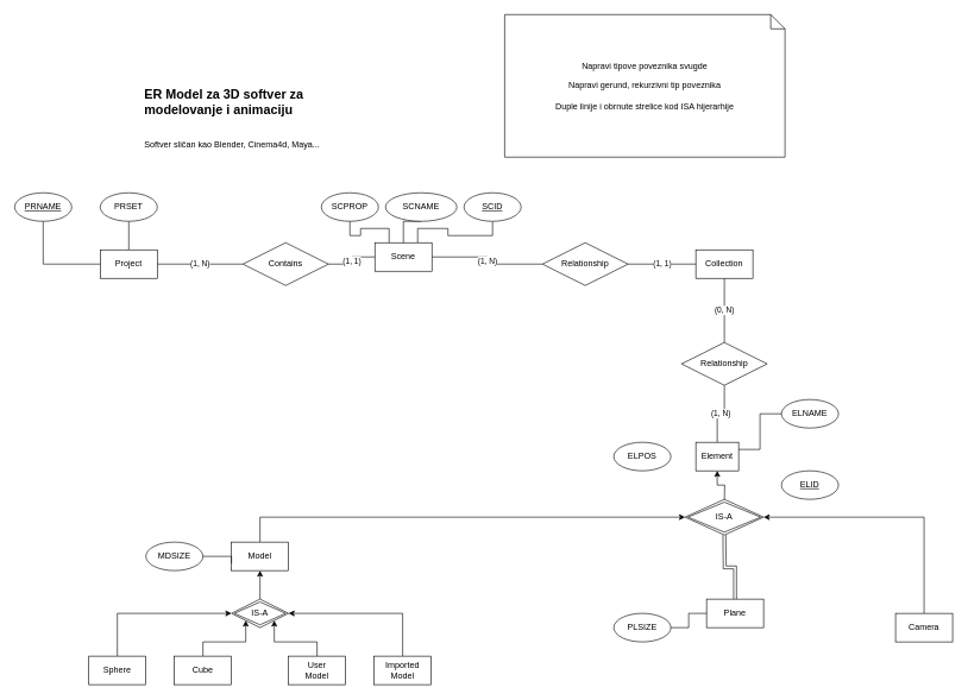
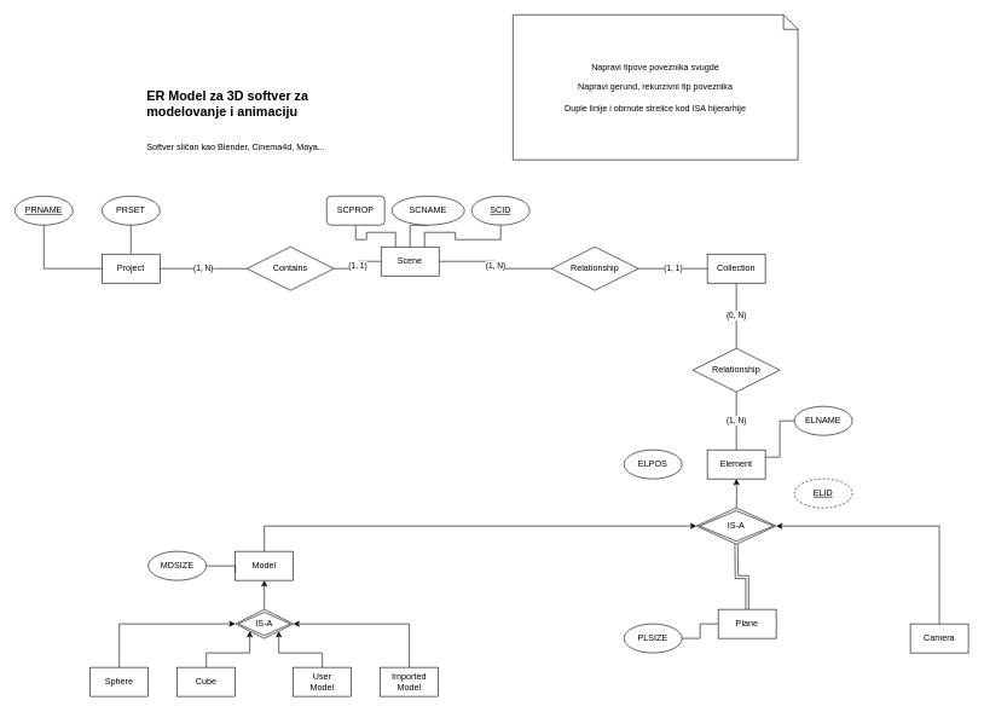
  <mxCell id="0" />
  <mxCell id="1" parent="0" />
  <mxCell id="2" style="edgeStyle=orthogonalEdgeStyle;rounded=0;orthogonalLoop=1;jettySize=auto;html=1;exitX=0.25;exitY=0;exitDx=0;exitDy=0;entryX=0.5;entryY=1;entryDx=0;entryDy=0;startArrow=none;startFill=0;endArrow=none;endFill=0;" parent="1" source="6" target="27" edge="1"><mxGeometry relative="1" as="geometry" /></mxCell>
  <mxCell id="3" style="edgeStyle=orthogonalEdgeStyle;rounded=0;orthogonalLoop=1;jettySize=auto;html=1;exitX=0.75;exitY=0;exitDx=0;exitDy=0;entryX=0.5;entryY=1;entryDx=0;entryDy=0;startArrow=none;startFill=0;endArrow=none;endFill=0;" parent="1" source="6" target="28" edge="1"><mxGeometry relative="1" as="geometry" /></mxCell>
  <mxCell id="4" value="(1, 1)" style="edgeStyle=orthogonalEdgeStyle;rounded=0;orthogonalLoop=1;jettySize=auto;html=1;exitX=0;exitY=0.5;exitDx=0;exitDy=0;entryX=1;entryY=0.5;entryDx=0;entryDy=0;endArrow=none;endFill=0;" edge="1" parent="1" source="6" target="48"><mxGeometry relative="1" as="geometry" /></mxCell>
  <mxCell id="5" value="(1, N)" style="edgeStyle=orthogonalEdgeStyle;rounded=0;orthogonalLoop=1;jettySize=auto;html=1;exitX=1;exitY=0.5;exitDx=0;exitDy=0;entryX=0;entryY=0.5;entryDx=0;entryDy=0;endArrow=none;endFill=0;" edge="1" parent="1" source="6" target="50"><mxGeometry relative="1" as="geometry" /></mxCell>
  <mxCell id="6" value="Scene" style="whiteSpace=wrap;html=1;align=center;" parent="1" vertex="1"><mxGeometry x="525" y="340" width="80" height="40" as="geometry" /></mxCell>
  <mxCell id="7" value="(1, N)" style="edgeStyle=orthogonalEdgeStyle;rounded=0;orthogonalLoop=1;jettySize=auto;html=1;exitX=1;exitY=0.5;exitDx=0;exitDy=0;endArrow=none;endFill=0;entryX=0;entryY=0.5;entryDx=0;entryDy=0;" parent="1" source="10" target="48" edge="1"><mxGeometry relative="1" as="geometry"><mxPoint x="320" y="330" as="targetPoint" /></mxGeometry></mxCell>
  <mxCell id="8" style="edgeStyle=orthogonalEdgeStyle;rounded=0;orthogonalLoop=1;jettySize=auto;html=1;exitX=0;exitY=0.5;exitDx=0;exitDy=0;entryX=0.5;entryY=1;entryDx=0;entryDy=0;startArrow=none;startFill=0;endArrow=none;endFill=0;" parent="1" source="10" target="25" edge="1"><mxGeometry relative="1" as="geometry" /></mxCell>
  <mxCell id="9" style="edgeStyle=orthogonalEdgeStyle;rounded=0;orthogonalLoop=1;jettySize=auto;html=1;exitX=0.5;exitY=0;exitDx=0;exitDy=0;entryX=0.5;entryY=1;entryDx=0;entryDy=0;startArrow=none;startFill=0;endArrow=none;endFill=0;" parent="1" source="10" target="26" edge="1"><mxGeometry relative="1" as="geometry" /></mxCell>
  <mxCell id="10" value="Project" style="whiteSpace=wrap;html=1;align=center;" parent="1" vertex="1"><mxGeometry x="140" y="350" width="80" height="40" as="geometry" /></mxCell>
  <mxCell id="11" style="edgeStyle=orthogonalEdgeStyle;rounded=0;orthogonalLoop=1;jettySize=auto;html=1;entryX=1;entryY=0.5;entryDx=0;entryDy=0;endArrow=classic;endFill=1;" edge="1" parent="1" source="12"><mxGeometry relative="1" as="geometry"><mxPoint x="1070" y="725" as="targetPoint" /><Array as="points"><mxPoint x="1295" y="725" /></Array></mxGeometry></mxCell>
  <mxCell id="12" value="Camera" style="whiteSpace=wrap;html=1;align=center;" parent="1" vertex="1"><mxGeometry x="1255" y="860" width="80" height="40" as="geometry" /></mxCell>
  <mxCell id="13" style="edgeStyle=orthogonalEdgeStyle;rounded=0;orthogonalLoop=1;jettySize=auto;html=1;exitX=0.5;exitY=1;exitDx=0;exitDy=0;entryX=0.5;entryY=0;entryDx=0;entryDy=0;startArrow=classic;startFill=1;endArrow=none;endFill=0;" parent="1" source="15" target="22" edge="1"><mxGeometry relative="1" as="geometry" /></mxCell>
  <mxCell id="14" style="edgeStyle=orthogonalEdgeStyle;rounded=0;orthogonalLoop=1;jettySize=auto;html=1;exitX=0.5;exitY=0;exitDx=0;exitDy=0;entryX=0;entryY=0.5;entryDx=0;entryDy=0;endArrow=classic;endFill=1;" edge="1" parent="1" source="15" target="43"><mxGeometry relative="1" as="geometry" /></mxCell>
  <mxCell id="15" value="Model" style="whiteSpace=wrap;html=1;align=center;" parent="1" vertex="1"><mxGeometry x="324" y="760" width="80" height="40" as="geometry" /></mxCell>
  <mxCell id="16" value="Sphere" style="whiteSpace=wrap;html=1;align=center;" parent="1" vertex="1"><mxGeometry x="124" y="920" width="80" height="40" as="geometry" /></mxCell>
  <mxCell id="17" value="Cube" style="whiteSpace=wrap;html=1;align=center;" parent="1" vertex="1"><mxGeometry x="244" y="920" width="80" height="40" as="geometry" /></mxCell>
  <mxCell id="18" style="edgeStyle=orthogonalEdgeStyle;rounded=0;orthogonalLoop=1;jettySize=auto;html=1;exitX=0;exitY=0.5;exitDx=0;exitDy=0;entryX=0.5;entryY=0;entryDx=0;entryDy=0;startArrow=classic;startFill=1;endArrow=none;endFill=0;" parent="1" source="22" target="16" edge="1"><mxGeometry relative="1" as="geometry" /></mxCell>
  <mxCell id="19" style="edgeStyle=orthogonalEdgeStyle;rounded=0;orthogonalLoop=1;jettySize=auto;html=1;exitX=0;exitY=1;exitDx=0;exitDy=0;startArrow=classic;startFill=1;endArrow=none;endFill=0;" parent="1" source="22" target="17" edge="1"><mxGeometry relative="1" as="geometry" /></mxCell>
  <mxCell id="20" style="edgeStyle=orthogonalEdgeStyle;rounded=0;orthogonalLoop=1;jettySize=auto;html=1;exitX=1;exitY=1;exitDx=0;exitDy=0;entryX=0.5;entryY=0;entryDx=0;entryDy=0;startArrow=classic;startFill=1;endArrow=none;endFill=0;" parent="1" source="22" target="23" edge="1"><mxGeometry relative="1" as="geometry" /></mxCell>
  <mxCell id="21" style="edgeStyle=orthogonalEdgeStyle;rounded=0;orthogonalLoop=1;jettySize=auto;html=1;exitX=1;exitY=0.5;exitDx=0;exitDy=0;startArrow=classic;startFill=1;endArrow=none;endFill=0;" parent="1" source="22" target="24" edge="1"><mxGeometry relative="1" as="geometry" /></mxCell>
  <mxCell id="22" value="&lt;div&gt;IS-A&lt;/div&gt;" style="shape=rhombus;double=1;perimeter=rhombusPerimeter;whiteSpace=wrap;html=1;align=center;" parent="1" vertex="1"><mxGeometry x="324" y="840" width="80" height="40" as="geometry" /></mxCell>
  <mxCell id="23" value="&lt;div&gt;User&lt;/div&gt;&lt;div&gt;Model&lt;/div&gt;" style="whiteSpace=wrap;html=1;align=center;" parent="1" vertex="1"><mxGeometry x="404" y="920" width="80" height="40" as="geometry" /></mxCell>
  <mxCell id="24" value="&lt;div&gt;Imported Model&lt;/div&gt;" style="whiteSpace=wrap;html=1;align=center;" parent="1" vertex="1"><mxGeometry x="524" y="920" width="80" height="40" as="geometry" /></mxCell>
  <mxCell id="25" value="PRNAME" style="ellipse;whiteSpace=wrap;html=1;align=center;fontStyle=4;" parent="1" vertex="1"><mxGeometry x="20" y="270" width="80" height="40" as="geometry" /></mxCell>
  <mxCell id="26" value="PRSET" style="ellipse;whiteSpace=wrap;html=1;align=center;" parent="1" vertex="1"><mxGeometry x="140" y="270" width="80" height="40" as="geometry" /></mxCell>
- <mxCell id="27" value="SCPROP" style="ellipse;whiteSpace=wrap;html=1;align=center;" parent="1" vertex="1"><mxGeometry x="450" y="270" width="80" height="40" as="geometry" /></mxCell>
+ <mxCell id="27" value="SCPROP" style="whiteSpace=wrap;html=1;align=center;rounded=1;" parent="1" vertex="1"><mxGeometry x="450" y="270" width="80" height="40" as="geometry" /></mxCell>
  <mxCell id="28" value="SCID" style="ellipse;whiteSpace=wrap;html=1;align=center;fontStyle=4;" parent="1" vertex="1"><mxGeometry x="650" y="270" width="80" height="40" as="geometry" /></mxCell>
  <mxCell id="29" style="edgeStyle=orthogonalEdgeStyle;rounded=0;orthogonalLoop=1;jettySize=auto;html=1;exitX=0.5;exitY=1;exitDx=0;exitDy=0;entryX=0.5;entryY=0;entryDx=0;entryDy=0;startArrow=none;startFill=0;endArrow=none;endFill=0;" parent="1" target="6" edge="1"><mxGeometry relative="1" as="geometry"><mxPoint x="590" y="310" as="sourcePoint" /></mxGeometry></mxCell>
  <mxCell id="30" value="SCNAME" style="ellipse;whiteSpace=wrap;html=1;align=center;" parent="1" vertex="1"><mxGeometry x="540" y="270" width="100" height="40" as="geometry" /></mxCell>
  <mxCell id="31" value="&lt;div align=&quot;left&quot;&gt;&lt;h2&gt;&lt;b&gt;ER Model za 3D softver za modelovanje i animaciju&lt;/b&gt;&lt;/h2&gt;&lt;div&gt;&lt;br&gt;&lt;/div&gt;&lt;div&gt;Softver sličan kao Blender, Cinema4d, Maya...&lt;br&gt;&lt;/div&gt;&lt;/div&gt;&lt;div align=&quot;left&quot;&gt;&lt;br&gt;&lt;/div&gt;" style="text;html=1;strokeColor=none;fillColor=none;align=left;verticalAlign=middle;whiteSpace=wrap;rounded=0;" parent="1" vertex="1"><mxGeometry x="200" y="90" width="330" height="150" as="geometry" /></mxCell>
  <mxCell id="32" style="edgeStyle=orthogonalEdgeStyle;rounded=0;orthogonalLoop=1;jettySize=auto;html=1;exitX=1;exitY=0.5;exitDx=0;exitDy=0;entryX=0;entryY=0.75;entryDx=0;entryDy=0;endArrow=none;endFill=0;" edge="1" parent="1" source="33" target="15"><mxGeometry relative="1" as="geometry"><Array as="points"><mxPoint x="324" y="780" /></Array></mxGeometry></mxCell>
  <mxCell id="33" value="MDSIZE" style="ellipse;whiteSpace=wrap;html=1;align=center;" parent="1" vertex="1"><mxGeometry x="204" y="760" width="80" height="40" as="geometry" /></mxCell>
  <mxCell id="34" value="" style="edgeStyle=orthogonalEdgeStyle;rounded=0;orthogonalLoop=1;jettySize=auto;html=1;endArrow=classic;endFill=1;shape=link;" edge="1" parent="1" source="35"><mxGeometry relative="1" as="geometry"><mxPoint x="1015" y="750" as="targetPoint" /></mxGeometry></mxCell>
  <mxCell id="35" value="Plane" style="whiteSpace=wrap;html=1;align=center;" vertex="1" parent="1"><mxGeometry x="990" y="840" width="80" height="40" as="geometry" /></mxCell>
  <mxCell id="36" value="(0, N)" style="edgeStyle=orthogonalEdgeStyle;rounded=0;orthogonalLoop=1;jettySize=auto;html=1;exitX=0.5;exitY=1;exitDx=0;exitDy=0;endArrow=none;endFill=0;" edge="1" parent="1" source="37" target="51"><mxGeometry relative="1" as="geometry" /></mxCell>
  <mxCell id="37" value="Collection" style="whiteSpace=wrap;html=1;align=center;" vertex="1" parent="1"><mxGeometry x="975" y="350" width="80" height="40" as="geometry" /></mxCell>
  <mxCell id="38" value="(1, N)" style="edgeStyle=orthogonalEdgeStyle;rounded=0;orthogonalLoop=1;jettySize=auto;html=1;exitX=0.5;exitY=0;exitDx=0;exitDy=0;entryX=0.5;entryY=1;entryDx=0;entryDy=0;endArrow=none;endFill=0;" edge="1" parent="1" source="39" target="51"><mxGeometry relative="1" as="geometry" /></mxCell>
- <mxCell id="39" value="Element" style="whiteSpace=wrap;html=1;align=center;" vertex="1" parent="1"><mxGeometry x="975" y="620" width="60" height="40" as="geometry" /></mxCell>
+ <mxCell id="39" value="Element" style="whiteSpace=wrap;html=1;align=center;" vertex="1" parent="1"><mxGeometry x="975" y="620" width="80" height="40" as="geometry" /></mxCell>
  <mxCell id="40" value="ELPOS" style="ellipse;whiteSpace=wrap;html=1;align=center;" vertex="1" parent="1"><mxGeometry x="860" y="620" width="80" height="40" as="geometry" /></mxCell>
- <mxCell id="41" value="ELID" style="ellipse;whiteSpace=wrap;html=1;align=center;fontStyle=4;" vertex="1" parent="1"><mxGeometry x="1095" y="660" width="80" height="40" as="geometry" /></mxCell>
+ <mxCell id="41" value="ELID" style="ellipse;whiteSpace=wrap;html=1;align=center;fontStyle=4;dashed=1;" vertex="1" parent="1"><mxGeometry x="1095" y="660" width="80" height="40" as="geometry" /></mxCell>
  <mxCell id="42" value="" style="edgeStyle=orthogonalEdgeStyle;rounded=0;orthogonalLoop=1;jettySize=auto;html=1;endArrow=classic;endFill=1;" edge="1" parent="1" target="39"><mxGeometry relative="1" as="geometry"><mxPoint x="1015" y="700" as="sourcePoint" /></mxGeometry></mxCell>
  <mxCell id="43" value="&lt;div&gt;IS-A&lt;/div&gt;" style="shape=rhombus;double=1;perimeter=rhombusPerimeter;whiteSpace=wrap;html=1;align=center;" vertex="1" parent="1"><mxGeometry x="960" y="700" width="110" height="50" as="geometry" /></mxCell>
  <mxCell id="44" style="edgeStyle=orthogonalEdgeStyle;rounded=0;orthogonalLoop=1;jettySize=auto;html=1;exitX=0;exitY=0.5;exitDx=0;exitDy=0;entryX=1;entryY=0.25;entryDx=0;entryDy=0;endArrow=none;endFill=0;" edge="1" parent="1" source="45" target="39"><mxGeometry relative="1" as="geometry" /></mxCell>
  <mxCell id="45" value="ELNAME" style="ellipse;whiteSpace=wrap;html=1;align=center;" vertex="1" parent="1"><mxGeometry x="1095" y="560" width="80" height="40" as="geometry" /></mxCell>
  <mxCell id="46" value="" style="edgeStyle=orthogonalEdgeStyle;rounded=0;orthogonalLoop=1;jettySize=auto;html=1;endArrow=none;endFill=0;" edge="1" parent="1" source="47" target="35"><mxGeometry relative="1" as="geometry" /></mxCell>
  <mxCell id="47" value="PLSIZE" style="ellipse;whiteSpace=wrap;html=1;align=center;" vertex="1" parent="1"><mxGeometry x="860" y="860" width="80" height="40" as="geometry" /></mxCell>
  <mxCell id="48" value="Contains" style="shape=rhombus;perimeter=rhombusPerimeter;whiteSpace=wrap;html=1;align=center;" vertex="1" parent="1"><mxGeometry x="340" y="340" width="120" height="60" as="geometry" /></mxCell>
  <mxCell id="49" value="(1, 1)" style="edgeStyle=orthogonalEdgeStyle;rounded=0;orthogonalLoop=1;jettySize=auto;html=1;exitX=1;exitY=0.5;exitDx=0;exitDy=0;entryX=0;entryY=0.5;entryDx=0;entryDy=0;endArrow=none;endFill=0;" edge="1" parent="1" source="50" target="37"><mxGeometry relative="1" as="geometry" /></mxCell>
  <mxCell id="50" value="Relationship" style="shape=rhombus;perimeter=rhombusPerimeter;whiteSpace=wrap;html=1;align=center;" vertex="1" parent="1"><mxGeometry x="760" y="340" width="120" height="60" as="geometry" /></mxCell>
  <mxCell id="51" value="Relationship" style="shape=rhombus;perimeter=rhombusPerimeter;whiteSpace=wrap;html=1;align=center;" vertex="1" parent="1"><mxGeometry x="955" y="480" width="120" height="60" as="geometry" /></mxCell>
  <mxCell id="52" value="&lt;div&gt;Napravi tipove poveznika svugde&lt;/div&gt;&lt;div&gt;&lt;br&gt;&lt;/div&gt;&lt;div&gt;Napravi gerund, rekurzivni tip poveznika&lt;/div&gt;&lt;div&gt;&lt;br&gt;&lt;/div&gt;&lt;div&gt;Duple linije i obrnute strelice kod ISA hijerarhije&lt;br&gt;&lt;/div&gt;" style="shape=note;size=20;whiteSpace=wrap;html=1;" vertex="1" parent="1"><mxGeometry x="707" y="20" width="393" height="200" as="geometry" /></mxCell>
